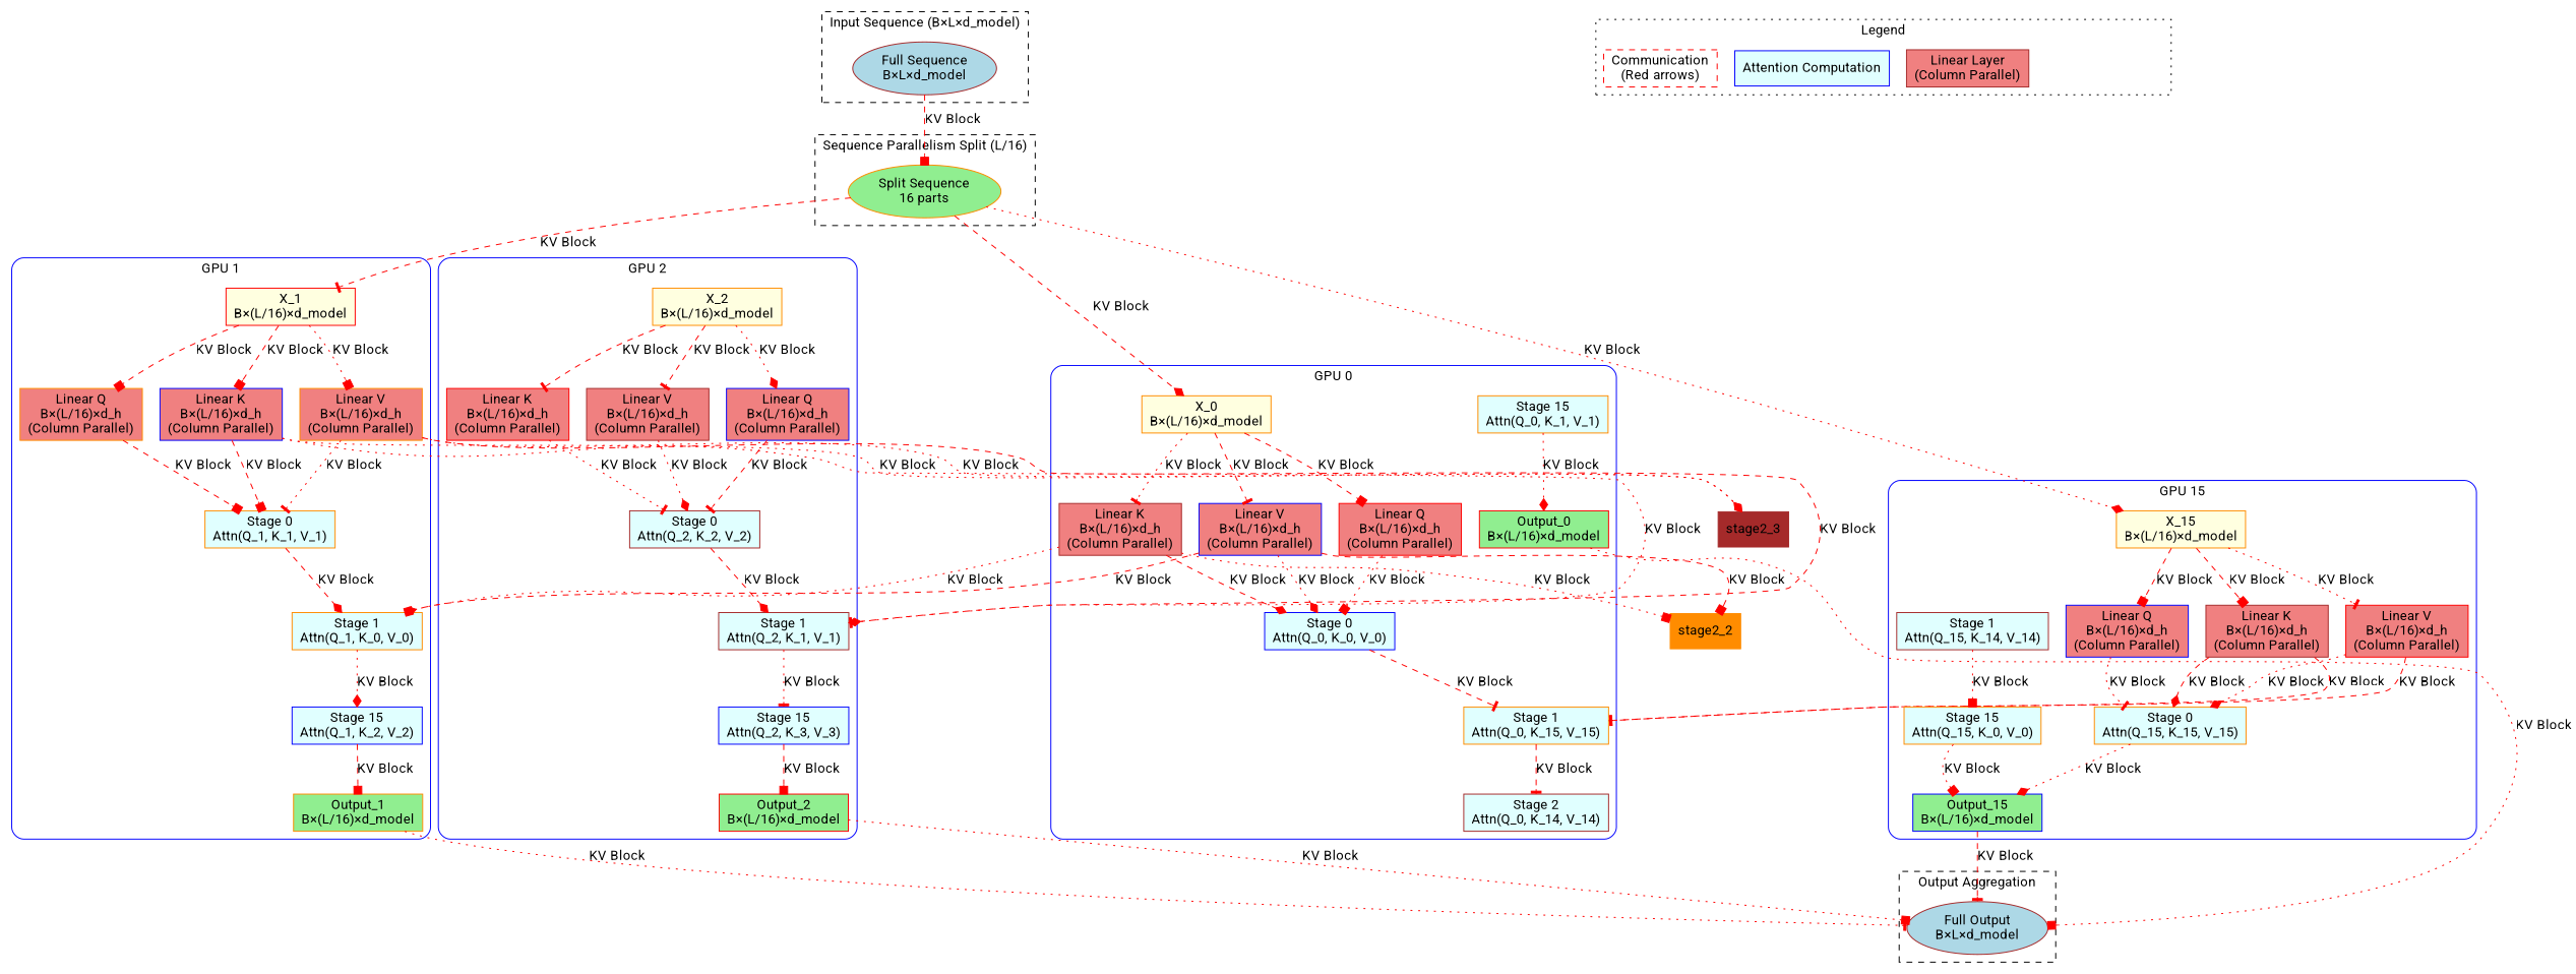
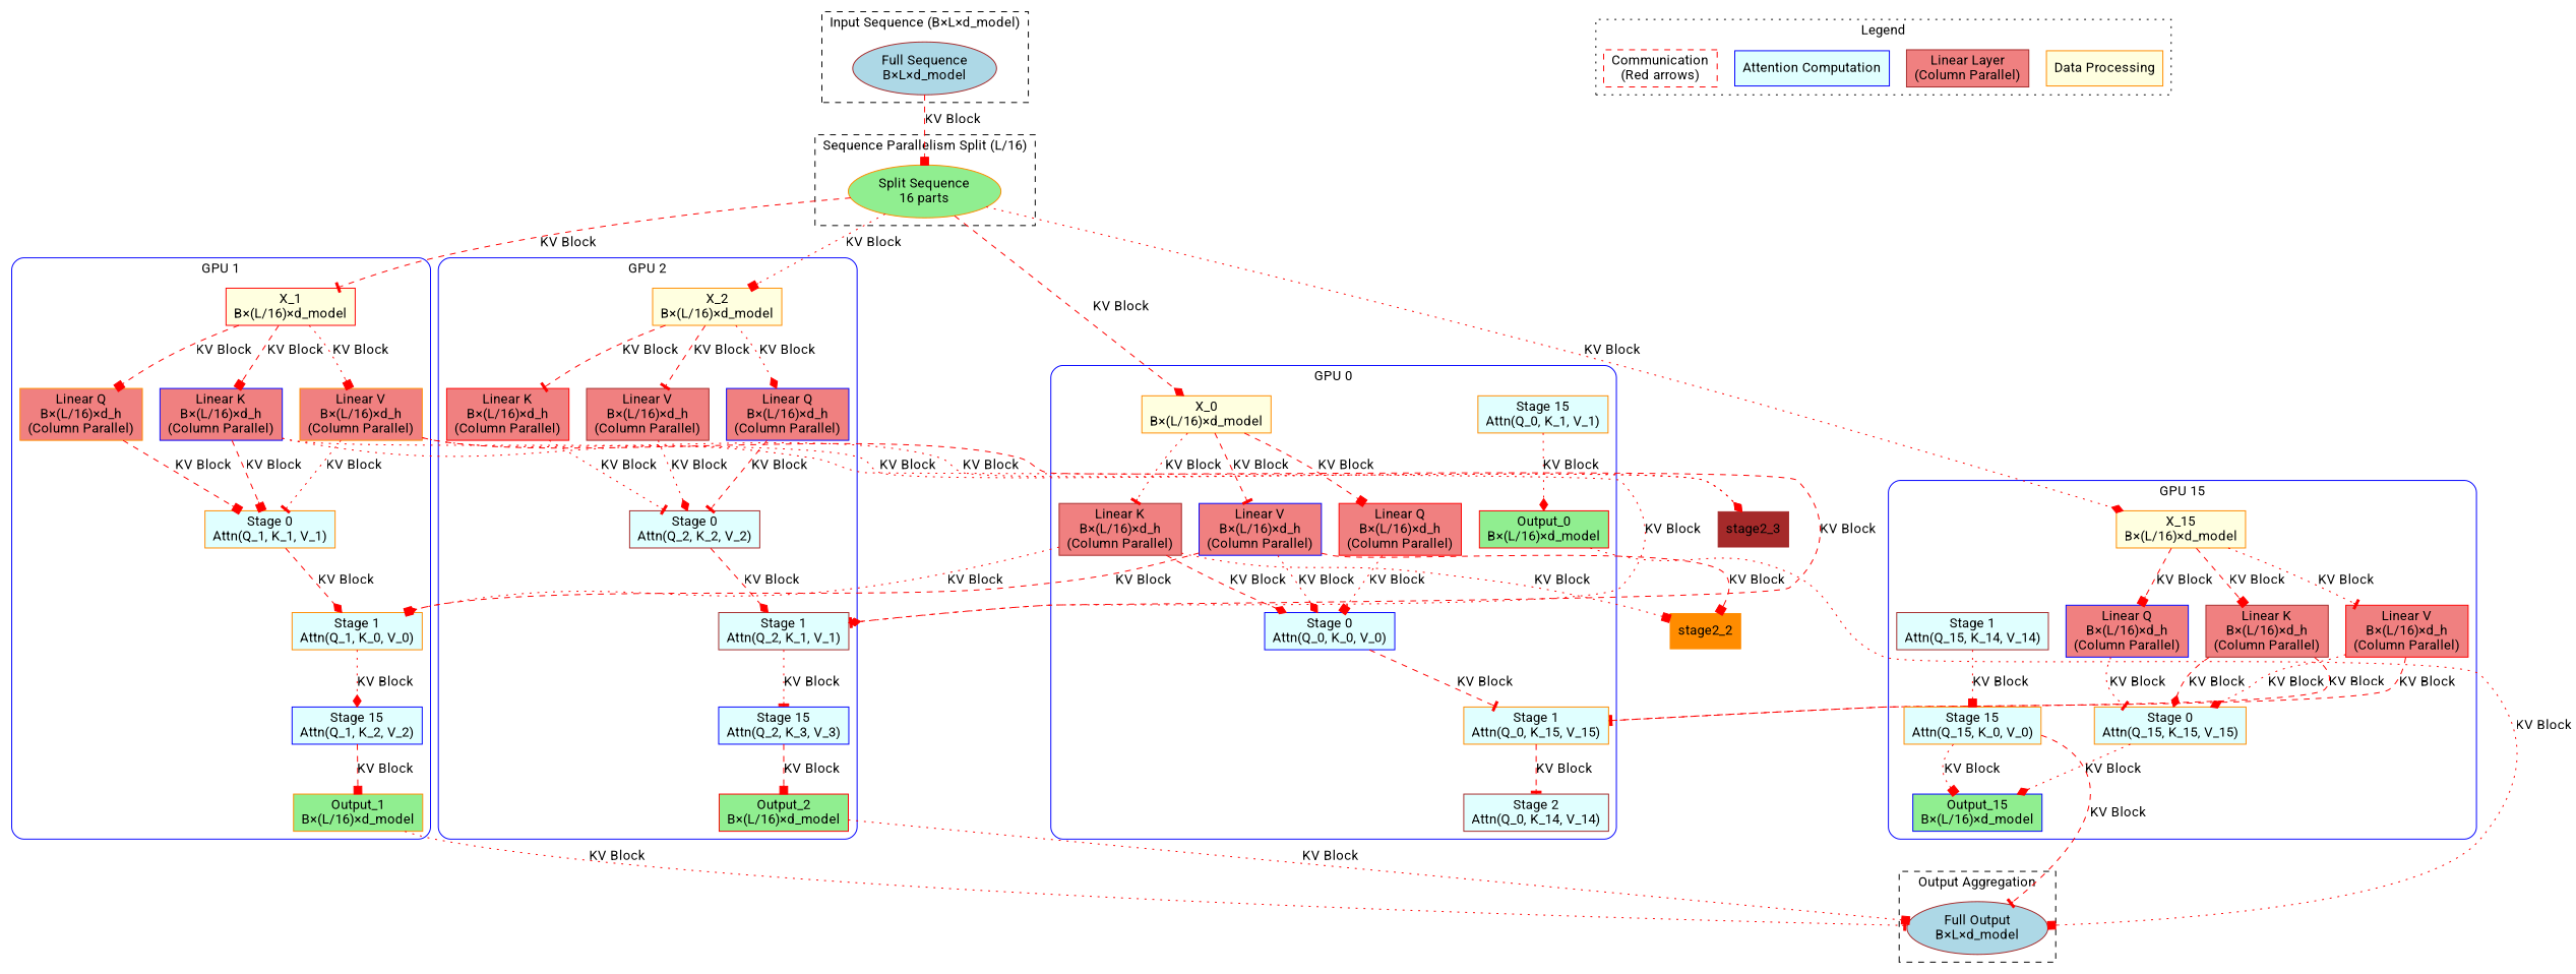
  digraph {
    fontname=Roboto
    rankdir=TB
    node [color=darkorange fillcolor=lightcyan fontname=Roboto shape=box style=filled]
    edge [arrowhead=box color=red fontname=Roboto style=dashed]
    n1 [fillcolor=lightgreen label="Split Sequence\n16 parts" shape=ellipse]
    n2 [color=brown fillcolor=lightblue label="Full Sequence\nB×L×d_model" shape=ellipse]
    n3 [fillcolor=lightyellow label="X_0\nB×(L/16)×d_model"]
    n4 [color=red fillcolor=lightcoral label="Linear Q\nB×(L/16)×d_h\n(Column Parallel)"]
    n5 [color=brown fillcolor=lightcoral label="Linear K\nB×(L/16)×d_h\n(Column Parallel)"]
    n6 [color=blue fillcolor=lightcoral label="Linear V\nB×(L/16)×d_h\n(Column Parallel)"]
    n7 [color=blue label="Stage 0\nAttn(Q_0, K_0, V_0)"]
    n8 [label="Stage 1\nAttn(Q_0, K_15, V_15)"]
    n9 [color=brown label="Stage 2\nAttn(Q_0, K_14, V_14)"]
    n10 [label="Stage 15\nAttn(Q_0, K_1, V_1)"]
    n11 [color=red fillcolor=lightgreen label="Output_0\nB×(L/16)×d_model"]
    n12 [color=red fillcolor=lightyellow label="X_1\nB×(L/16)×d_model"]
    n13 [fillcolor=lightcoral label="Linear Q\nB×(L/16)×d_h\n(Column Parallel)"]
    n14 [color=blue fillcolor=lightcoral label="Linear K\nB×(L/16)×d_h\n(Column Parallel)"]
    n15 [fillcolor=lightcoral label="Linear V\nB×(L/16)×d_h\n(Column Parallel)"]
    n16 [label="Stage 0\nAttn(Q_1, K_1, V_1)"]
    n17 [label="Stage 1\nAttn(Q_1, K_0, V_0)"]
    n18 [color=blue label="Stage 15\nAttn(Q_1, K_2, V_2)"]
    n19 [fillcolor=lightgreen label="Output_1\nB×(L/16)×d_model"]
    n20 [fillcolor=lightyellow label="X_2\nB×(L/16)×d_model"]
    n21 [color=blue fillcolor=lightcoral label="Linear Q\nB×(L/16)×d_h\n(Column Parallel)"]
    n22 [color=red fillcolor=lightcoral label="Linear K\nB×(L/16)×d_h\n(Column Parallel)"]
    n23 [color=brown fillcolor=lightcoral label="Linear V\nB×(L/16)×d_h\n(Column Parallel)"]
    n24 [color=brown label="Stage 0\nAttn(Q_2, K_2, V_2)"]
    n25 [color=brown label="Stage 1\nAttn(Q_2, K_1, V_1)"]
    n26 [color=blue label="Stage 15\nAttn(Q_2, K_3, V_3)"]
    n27 [color=red fillcolor=lightgreen label="Output_2\nB×(L/16)×d_model"]
    n28 [fillcolor=lightyellow label="X_15\nB×(L/16)×d_model"]
    n29 [color=blue fillcolor=lightcoral label="Linear Q\nB×(L/16)×d_h\n(Column Parallel)"]
    n30 [color=brown fillcolor=lightcoral label="Linear K\nB×(L/16)×d_h\n(Column Parallel)"]
    n31 [color=red fillcolor=lightcoral label="Linear V\nB×(L/16)×d_h\n(Column Parallel)"]
    n32 [label="Stage 0\nAttn(Q_15, K_15, V_15)"]
    n33 [color=brown label="Stage 1\nAttn(Q_15, K_14, V_14)"]
    n34 [label="Stage 15\nAttn(Q_15, K_0, V_0)"]
    n35 [color=blue fillcolor=lightgreen label="Output_15\nB×(L/16)×d_model"]
    n36 [color=brown fillcolor=lightblue label="Full Output\nB×L×d_model" shape=ellipse]
+   n37 [fillcolor=lightyellow label="Data Processing"]
    n38 [color=brown fillcolor=lightcoral label="Linear Layer\n(Column Parallel)"]
    n39 [color=blue label="Attention Computation"]
    n40 [color=red label="Communication\n(Red arrows)" style=dashed fillcolor=""]
    stage2_2 [fillcolor=""]
    stage2_3 [color=brown fillcolor=""]
    subgraph cluster_1 {
      label="Sequence Parallelism Split (L/16)"
      style=dashed
      n1
    }
    subgraph cluster_2 {
      label="Input Sequence (B×L×d_model)"
      style=dashed
      n2
    }
    subgraph cluster_3 {
      color=blue
      label="GPU 0"
      style=rounded
      n3
      n4
      n5
      n6
      n7
      n8
      n9
      n10
      n11
    }
    subgraph cluster_4 {
      color=blue
      label="GPU 1"
      style=rounded
      n12
      n13
      n14
      n15
      n16
      n17
      n18
      n19
    }
    subgraph cluster_5 {
      color=blue
      label="GPU 2"
      style=rounded
      n20
      n21
      n22
      n23
      n24
      n25
      n26
      n27
    }
    subgraph cluster_6 {
      color=blue
      label="GPU 15"
      style=rounded
      n28
      n29
      n30
      n31
      n32
      n33
      n34
      n35
    }
    subgraph cluster_7 {
      label="Output Aggregation"
      style=dashed
      n36
    }
    subgraph cluster_8 {
      label=Legend
      style=dotted
+     n37
      n38
      n39
      n40
    }
    n1 -> n3 [arrowhead=diamond label="KV Block"]
    n1 -> n12 [arrowhead=tee label="KV Block"]
+   n1 -> n20 [label="KV Block" style=dotted]
    n1 -> n28 [arrowhead=diamond label="KV Block" style=dotted]
    n2 -> n1 [label="KV Block"]
    n3 -> n4 [label="KV Block"]
    n3 -> n5 [arrowhead=tee label="KV Block" style=dotted]
    n3 -> n6 [arrowhead=tee label="KV Block"]
    n4 -> n7 [label="KV Block" style=dotted]
    n5 -> n7 [arrowhead=diamond label="KV Block"]
    n5 -> n17 [arrowhead=diamond label="KV Block" style=dotted]
    n5 -> stage2_2 [label="KV Block" style=dotted]
    n6 -> n7 [arrowhead=diamond label="KV Block" style=dotted]
    n6 -> n17 [label="KV Block"]
    n6 -> stage2_2 [label="KV Block"]
    n7 -> n8 [arrowhead=tee label="KV Block"]
    n8 -> n9 [arrowhead=tee label="KV Block"]
    n10 -> n11 [arrowhead=diamond label="KV Block" style=dotted]
    n11 -> n36 [label="KV Block" style=dotted]
    n12 -> n13 [label="KV Block"]
    n12 -> n14 [label="KV Block"]
    n12 -> n15 [label="KV Block" style=dotted]
    n13 -> n16 [label="KV Block"]
    n14 -> n16 [label="KV Block"]
    n14 -> n25 [arrowhead=tee label="KV Block" style=dotted]
    n14 -> stage2_3 [arrowhead=diamond label="KV Block" style=dotted]
    n15 -> n16 [arrowhead=tee label="KV Block" style=dotted]
    n15 -> n25 [arrowhead=diamond label="KV Block"]
    n15 -> stage2_3 [arrowhead=diamond label="KV Block" style=dotted]
    n16 -> n17 [arrowhead=diamond label="KV Block"]
    n17 -> n18 [arrowhead=diamond label="KV Block" style=dotted]
    n18 -> n19 [label="KV Block"]
    n19 -> n36 [arrowhead=tee label="KV Block" style=dotted]
    n20 -> n21 [arrowhead=diamond label="KV Block" style=dotted]
    n20 -> n22 [arrowhead=tee label="KV Block"]
    n20 -> n23 [arrowhead=tee label="KV Block"]
    n21 -> n24 [arrowhead=tee label="KV Block"]
    n22 -> n24 [arrowhead=tee label="KV Block" style=dotted]
    n23 -> n24 [arrowhead=diamond label="KV Block" style=dotted]
    n24 -> n25 [arrowhead=diamond label="KV Block"]
    n25 -> n26 [arrowhead=tee label="KV Block" style=dotted]
    n26 -> n27 [label="KV Block"]
    n27 -> n36 [label="KV Block" style=dotted]
    n28 -> n29 [label="KV Block"]
    n28 -> n30 [label="KV Block"]
    n28 -> n31 [arrowhead=tee label="KV Block" style=dotted]
    n29 -> n32 [arrowhead=tee label="KV Block" style=dotted]
    n30 -> n8 [arrowhead=tee label="KV Block"]
    n30 -> n32 [arrowhead=diamond label="KV Block"]
    n31 -> n8 [arrowhead=tee label="KV Block"]
    n31 -> n32 [arrowhead=diamond label="KV Block" style=dotted]
    n32 -> n35 [arrowhead=diamond label="KV Block" style=dotted]
    n33 -> n34 [label="KV Block" style=dotted]
    n34 -> n35 [label="KV Block" style=dotted]
-   n35 -> n36 [arrowhead=tee label="KV Block"]
+   n34 -> n36 [arrowhead=tee label="KV Block"]
  }
